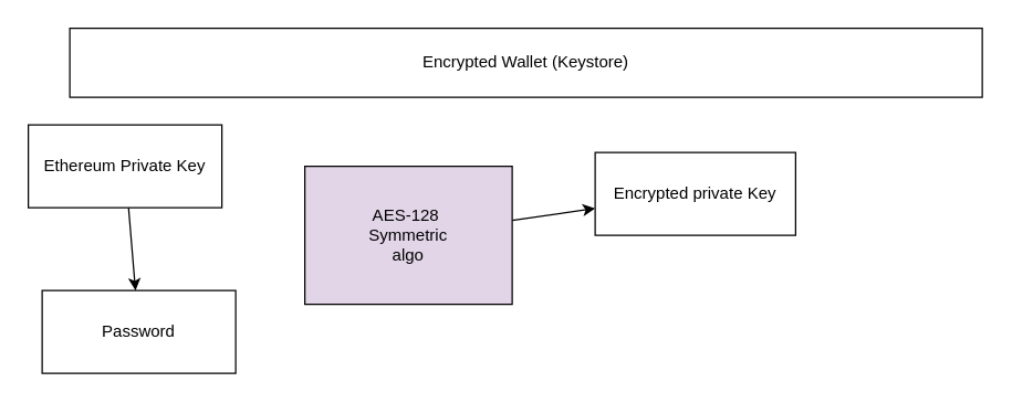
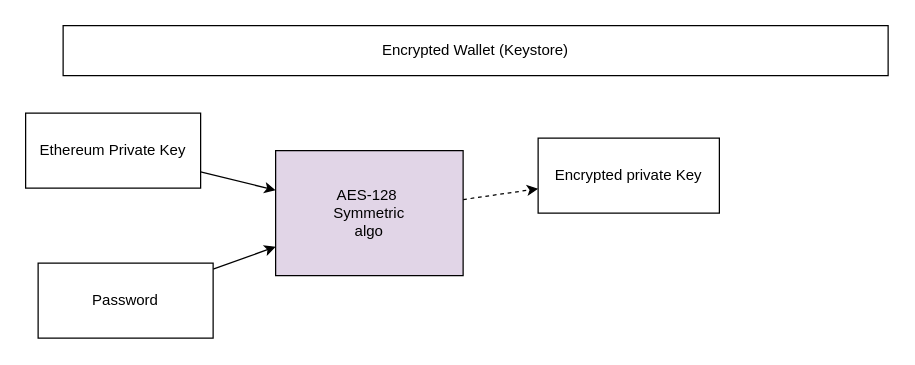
  <mxCell id="0" />
  <mxCell id="1" parent="0" />
- <mxCell id="2" value="Encrypted Wallet (Keystore)" style="rounded=0;whiteSpace=wrap;html=1;" vertex="1" parent="1"><mxGeometry x="50" y="20" width="660" height="50" as="geometry" /></mxCell>
- <mxCell id="3" value="" style="edgeStyle=none;html=1;" edge="1" parent="1" source="4" target="9"><mxGeometry relative="1" as="geometry" /></mxCell>
+ <mxCell id="2" value="Encrypted Wallet (Keystore)" style="rounded=0;whiteSpace=wrap;html=1;" vertex="1" parent="1"><mxGeometry x="50" y="20" width="660" height="40" as="geometry" /></mxCell>
+ <mxCell id="3" value="" style="edgeStyle=none;html=1;dashed=1;" edge="1" parent="1" source="4" target="9"><mxGeometry relative="1" as="geometry" /></mxCell>
  <mxCell id="4" value="AES-128&amp;nbsp;&lt;br&gt;Symmetric&lt;br&gt;algo" style="rounded=0;whiteSpace=wrap;html=1;fillColor=#e1d5e7;" vertex="1" parent="1"><mxGeometry x="220" y="120" width="150" height="100" as="geometry" /></mxCell>
- <mxCell id="5" value="" style="edgeStyle=none;html=1;" edge="1" parent="1" source="6" target="8"><mxGeometry relative="1" as="geometry" /></mxCell>
+ <mxCell id="5" value="" style="edgeStyle=none;html=1;" edge="1" parent="1" source="6" target="4"><mxGeometry relative="1" as="geometry" /></mxCell>
  <mxCell id="6" value="Ethereum Private Key" style="rounded=0;whiteSpace=wrap;html=1;" vertex="1" parent="1"><mxGeometry x="20" y="90" width="140" height="60" as="geometry" /></mxCell>
+ <mxCell id="7" value="" style="edgeStyle=none;html=1;" edge="1" parent="1" source="8" target="4"><mxGeometry relative="1" as="geometry" /></mxCell>
  <mxCell id="8" value="Password" style="rounded=0;whiteSpace=wrap;html=1;" vertex="1" parent="1"><mxGeometry x="30" y="210" width="140" height="60" as="geometry" /></mxCell>
  <mxCell id="9" value="Encrypted private Key" style="whiteSpace=wrap;html=1;rounded=0;" vertex="1" parent="1"><mxGeometry x="430" y="110" width="145" height="60" as="geometry" /></mxCell>
